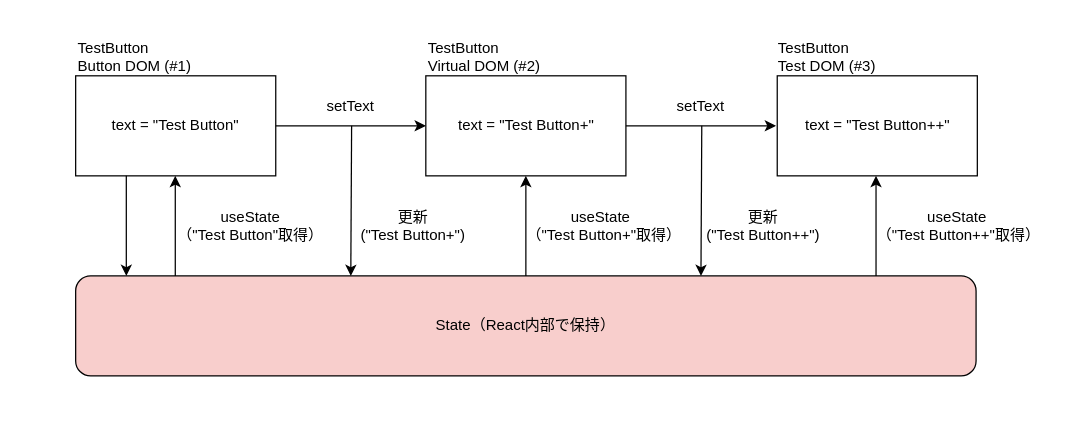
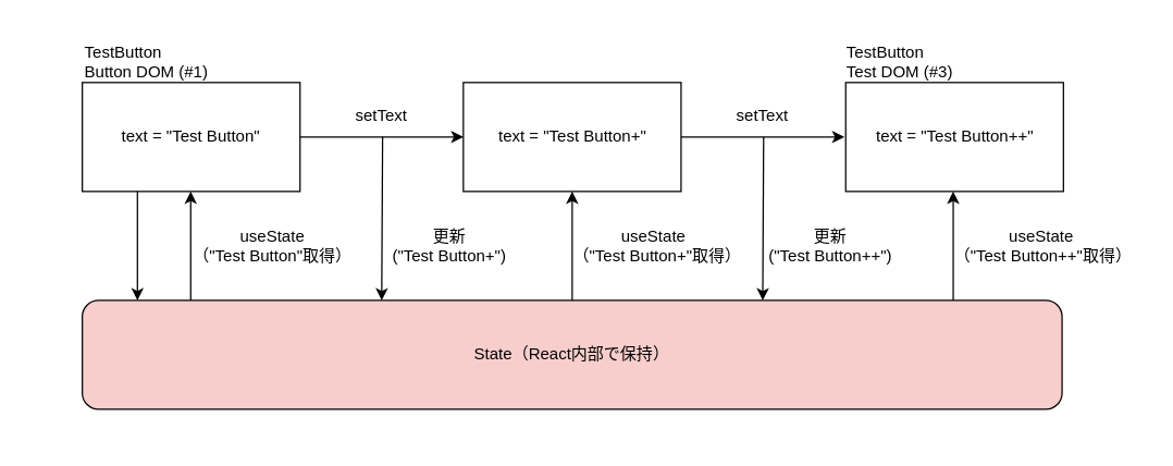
  <mxCell id="0" />
  <mxCell id="1" parent="0" />
  <mxCell id="2" value="" style="rounded=0;whiteSpace=wrap;html=1;strokeColor=none;" vertex="1" parent="1"><mxGeometry y="20" width="820" height="300" as="geometry" x="20" /></mxCell>
  <mxCell id="3" value="" style="rounded=0;whiteSpace=wrap;html=1;backgroundOutline=0;labelBackgroundColor=none;" vertex="1" parent="1"><mxGeometry x="60" y="60" width="160" height="80" as="geometry" /></mxCell>
  <mxCell id="4" value="setText" style="text;html=1;align=center;verticalAlign=middle;whiteSpace=wrap;rounded=0;backgroundOutline=0;labelBackgroundColor=none;" vertex="1" parent="1"><mxGeometry x="250" y="70" width="60" height="30" as="geometry" /></mxCell>
  <mxCell id="5" value="text = &quot;Test Button&quot;" style="text;html=1;align=center;verticalAlign=middle;whiteSpace=wrap;rounded=0;backgroundOutline=0;labelBackgroundColor=none;" vertex="1" parent="1"><mxGeometry x="85" y="85" width="110" height="30" as="geometry" /></mxCell>
  <mxCell id="6" value="TestButton&lt;div&gt;Button DOM (#1)&lt;/div&gt;" style="text;html=1;align=left;verticalAlign=middle;whiteSpace=wrap;rounded=0;backgroundOutline=0;labelBackgroundColor=none;" vertex="1" parent="1"><mxGeometry x="60" y="30" width="120" height="30" as="geometry" /></mxCell>
  <mxCell id="7" value="" style="rounded=0;whiteSpace=wrap;html=1;backgroundOutline=0;labelBackgroundColor=none;" vertex="1" parent="1"><mxGeometry x="340" y="60" width="160" height="80" as="geometry" /></mxCell>
  <mxCell id="8" value="text = &quot;Test Button+&quot;" style="text;html=1;align=center;verticalAlign=middle;whiteSpace=wrap;rounded=0;backgroundOutline=0;labelBackgroundColor=none;" vertex="1" parent="1"><mxGeometry x="357.5" y="85" width="125" height="30" as="geometry" /></mxCell>
  <mxCell id="9" value="" style="endArrow=classic;html=1;exitX=0.5;exitY=1;exitDx=0;exitDy=0;entryX=0.5;entryY=0;entryDx=0;entryDy=0;backgroundOutline=0;labelBackgroundColor=none;" edge="1" parent="1"><mxGeometry width="50" height="50" relative="1" as="geometry"><mxPoint x="100.5" y="140" as="sourcePoint" /><mxPoint x="100.5" y="220" as="targetPoint" /></mxGeometry></mxCell>
  <mxCell id="10" value="" style="rounded=0;whiteSpace=wrap;html=1;backgroundOutline=0;labelBackgroundColor=none;" vertex="1" parent="1"><mxGeometry x="621" y="60" width="160" height="80" as="geometry" /></mxCell>
  <mxCell id="11" value="text = &quot;Test Button++&quot;" style="text;html=1;align=center;verticalAlign=middle;whiteSpace=wrap;rounded=0;backgroundOutline=0;labelBackgroundColor=none;" vertex="1" parent="1"><mxGeometry x="638.5" y="85" width="125" height="30" as="geometry" /></mxCell>
  <mxCell id="12" value="" style="endArrow=classic;html=1;exitX=0.5;exitY=1;exitDx=0;exitDy=0;backgroundOutline=0;labelBackgroundColor=none;" edge="1" parent="1"><mxGeometry width="50" height="50" relative="1" as="geometry"><mxPoint x="280.66" y="100" as="sourcePoint" /><mxPoint x="280" y="220" as="targetPoint" /></mxGeometry></mxCell>
- <mxCell id="13" value="TestButton&lt;div&gt;Virtual DOM (#2)&lt;/div&gt;" style="text;html=1;align=left;verticalAlign=middle;whiteSpace=wrap;rounded=0;backgroundOutline=0;labelBackgroundColor=none;" vertex="1" parent="1"><mxGeometry x="340" y="30" width="120" height="30" as="geometry" /></mxCell>
  <mxCell id="14" value="TestButton&lt;div&gt;Test DOM (#3)&lt;/div&gt;" style="text;html=1;align=left;verticalAlign=middle;whiteSpace=wrap;rounded=0;backgroundOutline=0;labelBackgroundColor=none;" vertex="1" parent="1"><mxGeometry x="620" y="30" width="120" height="30" as="geometry" /></mxCell>
  <mxCell id="15" value="State（React内部で保持）" style="rounded=1;whiteSpace=wrap;html=1;backgroundOutline=0;labelBackgroundColor=none;fillColor=#f8cecc;" vertex="1" parent="1"><mxGeometry x="60" y="220" width="720" height="80" as="geometry" /></mxCell>
  <mxCell id="16" value="" style="endArrow=classic;html=1;exitX=1;exitY=0.5;exitDx=0;exitDy=0;backgroundOutline=0;labelBackgroundColor=none;" edge="1" parent="1" source="3" target="7"><mxGeometry width="50" height="50" relative="1" as="geometry"><mxPoint x="180" y="180" as="sourcePoint" /><mxPoint x="370" y="370" as="targetPoint" /></mxGeometry></mxCell>
  <mxCell id="17" value="" style="endArrow=classic;html=1;entryX=0.75;entryY=1;entryDx=0;entryDy=0;backgroundOutline=0;labelBackgroundColor=none;" edge="1" parent="1"><mxGeometry width="50" height="50" relative="1" as="geometry"><mxPoint x="139.66" y="220" as="sourcePoint" /><mxPoint x="139.66" y="140" as="targetPoint" /></mxGeometry></mxCell>
  <mxCell id="18" value="&lt;div&gt;&lt;font color=&quot;#000000&quot;&gt;useState&lt;/font&gt;&lt;/div&gt;&lt;div&gt;（&quot;Test Button&quot;取得）&lt;/div&gt;" style="text;html=1;align=center;verticalAlign=middle;whiteSpace=wrap;rounded=0;backgroundOutline=0;labelBackgroundColor=none;" vertex="1" parent="1"><mxGeometry x="140" y="165" width="120" height="30" as="geometry" /></mxCell>
  <mxCell id="19" value="更新&lt;div&gt;(&quot;Test Button+&quot;)&lt;/div&gt;" style="text;html=1;align=center;verticalAlign=middle;whiteSpace=wrap;rounded=0;backgroundOutline=0;labelBackgroundColor=none;" vertex="1" parent="1"><mxGeometry x="280" y="165" width="100" height="30" as="geometry" /></mxCell>
  <mxCell id="20" value="" style="endArrow=classic;html=1;entryX=0.75;entryY=1;entryDx=0;entryDy=0;backgroundOutline=0;labelBackgroundColor=none;" edge="1" parent="1"><mxGeometry width="50" height="50" relative="1" as="geometry"><mxPoint x="420" y="220" as="sourcePoint" /><mxPoint x="420" y="140" as="targetPoint" /></mxGeometry></mxCell>
  <mxCell id="21" value="&lt;div&gt;&lt;font color=&quot;#000000&quot;&gt;useState&lt;/font&gt;&lt;/div&gt;&lt;div&gt;（&quot;Test Button+&quot;取得）&lt;/div&gt;" style="text;html=1;align=center;verticalAlign=middle;whiteSpace=wrap;rounded=0;backgroundOutline=0;labelBackgroundColor=none;" vertex="1" parent="1"><mxGeometry x="420" y="165" width="120" height="30" as="geometry" /></mxCell>
  <mxCell id="22" value="" style="endArrow=classic;html=1;entryX=0.75;entryY=1;entryDx=0;entryDy=0;backgroundOutline=0;labelBackgroundColor=none;" edge="1" parent="1"><mxGeometry width="50" height="50" relative="1" as="geometry"><mxPoint x="700" y="220" as="sourcePoint" /><mxPoint x="700" y="140" as="targetPoint" /></mxGeometry></mxCell>
  <mxCell id="23" value="&lt;div&gt;&lt;font color=&quot;#000000&quot;&gt;useState&lt;/font&gt;&lt;/div&gt;&lt;div&gt;（&quot;Test Button++&quot;取得）&lt;/div&gt;" style="text;html=1;align=center;verticalAlign=middle;whiteSpace=wrap;rounded=0;backgroundOutline=0;labelBackgroundColor=none;" vertex="1" parent="1"><mxGeometry x="700" y="165" width="130" height="30" as="geometry" /></mxCell>
  <mxCell id="24" value="setText" style="text;html=1;align=center;verticalAlign=middle;whiteSpace=wrap;rounded=0;backgroundOutline=0;labelBackgroundColor=none;" vertex="1" parent="1"><mxGeometry x="530" y="70" width="60" height="30" as="geometry" /></mxCell>
  <mxCell id="25" value="" style="endArrow=classic;html=1;exitX=0.5;exitY=1;exitDx=0;exitDy=0;backgroundOutline=0;labelBackgroundColor=none;" edge="1" parent="1"><mxGeometry width="50" height="50" relative="1" as="geometry"><mxPoint x="560.66" y="100" as="sourcePoint" /><mxPoint x="560" y="220" as="targetPoint" /></mxGeometry></mxCell>
  <mxCell id="26" value="" style="endArrow=classic;html=1;exitX=1;exitY=0.5;exitDx=0;exitDy=0;backgroundOutline=0;labelBackgroundColor=none;" edge="1" parent="1"><mxGeometry width="50" height="50" relative="1" as="geometry"><mxPoint x="500" y="100" as="sourcePoint" /><mxPoint x="620" y="100" as="targetPoint" /></mxGeometry></mxCell>
  <mxCell id="27" value="更新&lt;div&gt;(&quot;Test Button++&quot;)&lt;/div&gt;" style="text;html=1;align=center;verticalAlign=middle;whiteSpace=wrap;rounded=0;backgroundOutline=0;labelBackgroundColor=none;" vertex="1" parent="1"><mxGeometry x="560" y="165" width="100" height="30" as="geometry" /></mxCell>
